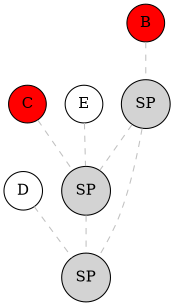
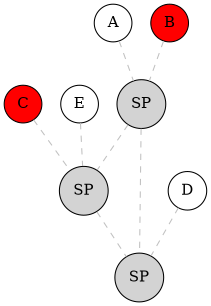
  digraph {
    node [shape=circle style=filled]
    edge [arrowhead=none color=gray style=dashed]
+   n1 [label=A style=""]
    n2 [fillcolor=lightgray label=SP]
    n3 [fillcolor=red label=B]
    n4 [fillcolor=red label=C]
    n5 [fillcolor=lightgray label=SP]
    n6 [label=D style=""]
    n7 [fillcolor=lightgray label=SP]
    n8 [label=E style=""]
+   n1 -> n2
    n2 -> n5
    n2 -> n7
    n3 -> n2
    n4 -> n5
    n5 -> n7
    n6 -> n7
    n8 -> n5
  }
